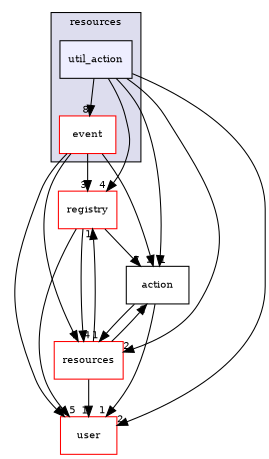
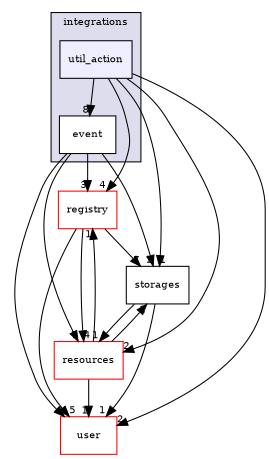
  digraph {
    compound=true
    fontname="DejaVu Serif"
    node [color=red fillcolor=white fontname="DejaVu Serif" fontsize=10 shape=box style=filled]
    edge [fontname="DejaVu Serif" headlabel=1 labeldistance=1.5 labelfontname=Helvetica labelfontsize=10]
-   n1 [label=event]
+   n1 [color=black label=event]
    n2 [fillcolor="#eeeeff" label=util_action pencolor=black color=""]
    n3 [label=registry]
-   n4 [label=action color="" fillcolor="" style=""]
+   n4 [label=storages color="" fillcolor="" style=""]
    n5 [label=resources]
    n6 [label=user]
    subgraph cluster_1 {
      bgcolor="#ddddee"
      fontsize=10
-     label=resources
+     label=integrations
      pencolor=black
      n1
      n2
    }
    n1 -> n3 [headlabel=3]
    n1 -> n4
    n1 -> n5 [headlabel=7]
    n1 -> n6 [headlabel=3]
    n2 -> n1 [headlabel=8]
    n2 -> n3 [headlabel=4]
    n2 -> n4
    n2 -> n5 [headlabel=2]
    n2 -> n6 [headlabel=2]
    n3 -> n4 [headlabel=7]
    n3 -> n5 [headlabel=4]
    n3 -> n6 [headlabel=5]
    n4 -> n5
    n4 -> n6
    n5 -> n3
    n5 -> n4 [headlabel=2]
    n5 -> n6
  }
